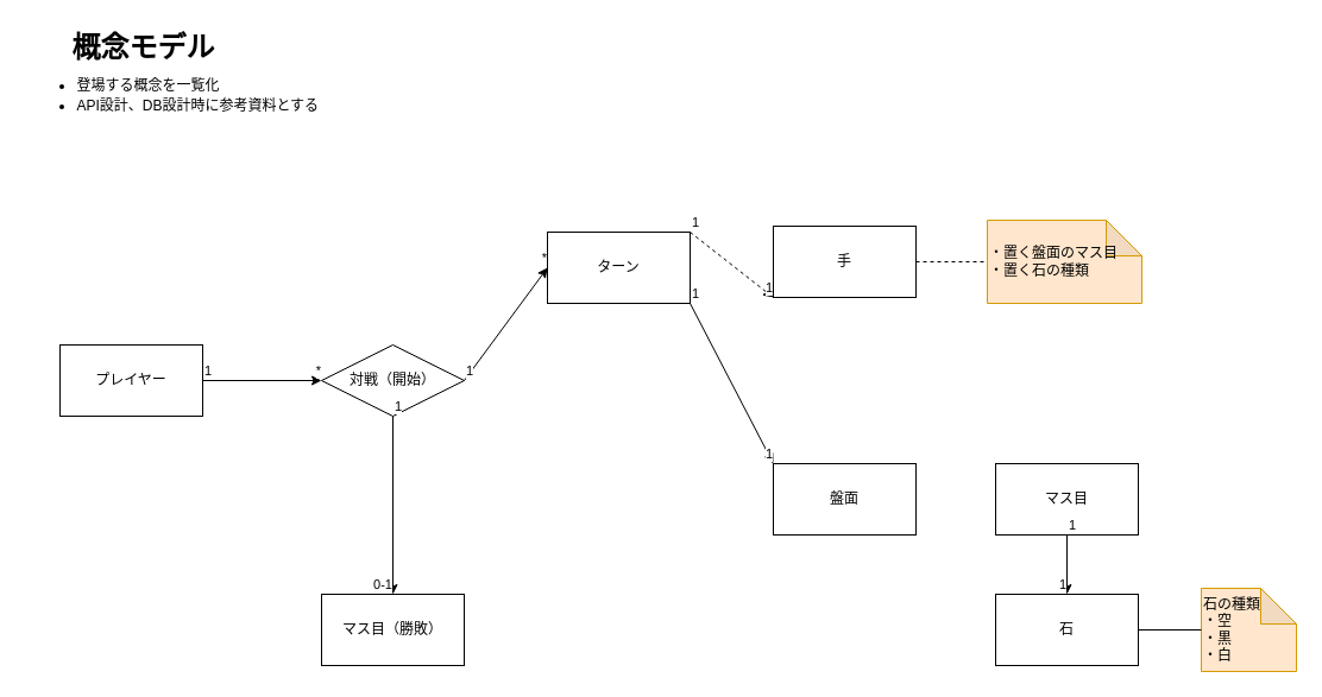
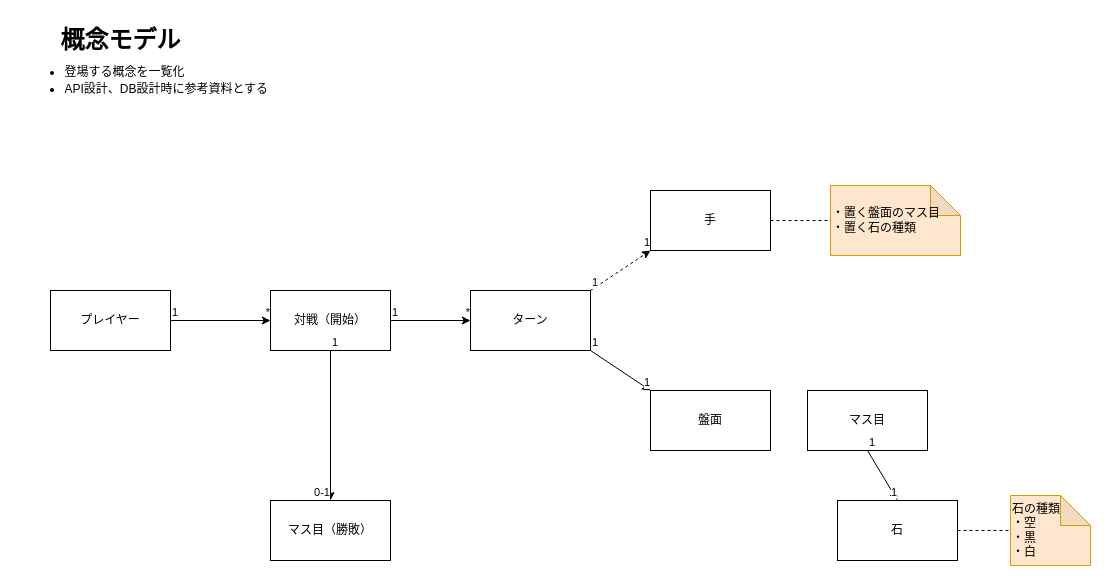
  <mxCell id="0" />
  <mxCell id="1" parent="0" />
  <mxCell id="2" value="概念モデル" style="text;strokeColor=none;fillColor=none;html=1;fontSize=24;fontStyle=1;verticalAlign=middle;align=center;" vertex="1" parent="1"><mxGeometry x="20" y="20" width="200" height="40" as="geometry" /></mxCell>
  <mxCell id="3" value="&lt;ul&gt;&lt;li style=&quot;padding-top: 0px; padding-bottom: 0px; margin: 0.2em; box-sizing: border-box; overflow-wrap: break-word;&quot;&gt;登場する概念を一覧化&lt;/li&gt;&lt;li style=&quot;padding-top: 0px; padding-bottom: 0px; margin: 0.2em; box-sizing: border-box; overflow-wrap: break-word;&quot;&gt;API設計、DB設計時に参考資料とする&lt;/li&gt;&lt;/ul&gt;" style="text;strokeColor=none;fillColor=none;html=1;whiteSpace=wrap;verticalAlign=middle;overflow=hidden;" vertex="1" parent="1"><mxGeometry x="20" y="50" width="550" height="60" as="geometry" /></mxCell>
- <mxCell id="4" value="対戦（開始）" style="rhombus;whiteSpace=wrap;html=1;fillColor=none;" vertex="1" parent="1"><mxGeometry x="270" y="290" width="120" height="60" as="geometry" /></mxCell>
+ <mxCell id="4" value="対戦（開始）" style="rounded=0;whiteSpace=wrap;html=1;fillColor=none;" vertex="1" parent="1"><mxGeometry x="270" y="290" width="120" height="60" as="geometry" /></mxCell>
  <mxCell id="5" value="盤面" style="rounded=0;whiteSpace=wrap;html=1;fillColor=none;" vertex="1" parent="1"><mxGeometry x="650" y="390" width="120" height="60" as="geometry" /></mxCell>
  <mxCell id="6" value="石" style="rounded=0;whiteSpace=wrap;html=1;fillColor=none;" vertex="1" parent="1"><mxGeometry x="837" y="500" width="120" height="60" as="geometry" /></mxCell>
  <mxCell id="7" value="石の種類&lt;br&gt;・空&lt;br&gt;・黒&lt;br&gt;・白" style="shape=note;whiteSpace=wrap;html=1;backgroundOutline=1;darkOpacity=0.05;fillColor=#ffe6cc;strokeColor=#d79b00;align=left;" vertex="1" parent="1"><mxGeometry x="1010" y="495" width="80" height="70" as="geometry" /></mxCell>
- <mxCell id="8" value="" style="endArrow=none;dashed=0;html=1;exitX=1;exitY=0.5;exitDx=0;exitDy=0;entryX=0;entryY=0.5;entryDx=0;entryDy=0;entryPerimeter=0;" edge="1" parent="1" source="6" target="7"><mxGeometry width="50" height="50" relative="1" as="geometry"><mxPoint x="400" y="360" as="sourcePoint" /><mxPoint x="450" y="310" as="targetPoint" /></mxGeometry></mxCell>
+ <mxCell id="8" value="" style="endArrow=none;dashed=1;html=1;exitX=1;exitY=0.5;exitDx=0;exitDy=0;entryX=0;entryY=0.5;entryDx=0;entryDy=0;entryPerimeter=0;" edge="1" parent="1" source="6" target="7"><mxGeometry width="50" height="50" relative="1" as="geometry"><mxPoint x="400" y="360" as="sourcePoint" /><mxPoint x="450" y="310" as="targetPoint" /></mxGeometry></mxCell>
  <mxCell id="9" value="プレイヤー" style="rounded=0;whiteSpace=wrap;html=1;fillColor=none;" vertex="1" parent="1"><mxGeometry x="50" y="290" width="120" height="60" as="geometry" /></mxCell>
  <mxCell id="10" value="" style="endArrow=classic;html=1;exitX=1;exitY=0.5;exitDx=0;exitDy=0;entryX=0;entryY=0.5;entryDx=0;entryDy=0;" edge="1" parent="1" source="9" target="4"><mxGeometry relative="1" as="geometry"><mxPoint x="200" y="330" as="sourcePoint" /><mxPoint x="270" y="320" as="targetPoint" /><Array as="points" /></mxGeometry></mxCell>
  <mxCell id="11" value="1" style="edgeLabel;resizable=0;html=1;align=left;verticalAlign=bottom;fillColor=none;" connectable="0" vertex="1" parent="10"><mxGeometry x="-1" relative="1" as="geometry" /></mxCell>
  <mxCell id="12" value="*" style="edgeLabel;resizable=0;html=1;align=right;verticalAlign=bottom;fillColor=none;" connectable="0" vertex="1" parent="10"><mxGeometry x="1" relative="1" as="geometry" /></mxCell>
  <mxCell id="13" value="マス目（勝敗）" style="rounded=0;whiteSpace=wrap;html=1;fillColor=none;" vertex="1" parent="1"><mxGeometry x="270" y="500" width="120" height="60" as="geometry" /></mxCell>
  <mxCell id="14" value="" style="endArrow=classic;html=1;exitX=0.5;exitY=1;exitDx=0;exitDy=0;entryX=0.5;entryY=0;entryDx=0;entryDy=0;" edge="1" parent="1" source="4" target="13"><mxGeometry relative="1" as="geometry"><mxPoint x="180" y="330" as="sourcePoint" /><mxPoint x="280" y="330" as="targetPoint" /><Array as="points" /></mxGeometry></mxCell>
  <mxCell id="15" value="1" style="edgeLabel;resizable=0;html=1;align=left;verticalAlign=bottom;fillColor=none;" connectable="0" vertex="1" parent="14"><mxGeometry x="-1" relative="1" as="geometry" /></mxCell>
  <mxCell id="16" value="0-1" style="edgeLabel;resizable=0;html=1;align=right;verticalAlign=bottom;fillColor=none;" connectable="0" vertex="1" parent="14"><mxGeometry x="1" relative="1" as="geometry" /></mxCell>
- <mxCell id="17" value="ターン" style="rounded=0;whiteSpace=wrap;html=1;fillColor=none;" vertex="1" parent="1"><mxGeometry x="460" y="195" width="120" height="60" as="geometry" /></mxCell>
+ <mxCell id="17" value="ターン" style="rounded=0;whiteSpace=wrap;html=1;fillColor=none;" vertex="1" parent="1"><mxGeometry x="470" y="290" width="120" height="60" as="geometry" /></mxCell>
  <mxCell id="18" value="" style="endArrow=classic;html=1;exitX=1;exitY=0.5;exitDx=0;exitDy=0;entryX=0;entryY=0.5;entryDx=0;entryDy=0;" edge="1" parent="1" source="4" target="17"><mxGeometry relative="1" as="geometry"><mxPoint x="460" y="360" as="sourcePoint" /><mxPoint x="460" y="430" as="targetPoint" /><Array as="points" /></mxGeometry></mxCell>
  <mxCell id="19" value="1" style="edgeLabel;resizable=0;html=1;align=left;verticalAlign=bottom;fillColor=none;" connectable="0" vertex="1" parent="18"><mxGeometry x="-1" relative="1" as="geometry" /></mxCell>
  <mxCell id="20" value="*" style="edgeLabel;resizable=0;html=1;align=right;verticalAlign=bottom;fillColor=none;" connectable="0" vertex="1" parent="18"><mxGeometry x="1" relative="1" as="geometry" /></mxCell>
  <mxCell id="21" value="" style="endArrow=classic;html=1;exitX=1;exitY=1;exitDx=0;exitDy=0;entryX=0;entryY=0;entryDx=0;entryDy=0;" edge="1" parent="1" source="17" target="5"><mxGeometry relative="1" as="geometry"><mxPoint x="400" y="330" as="sourcePoint" /><mxPoint x="480" y="330" as="targetPoint" /><Array as="points" /></mxGeometry></mxCell>
  <mxCell id="22" value="1" style="edgeLabel;resizable=0;html=1;align=left;verticalAlign=bottom;fillColor=none;" connectable="0" vertex="1" parent="21"><mxGeometry x="-1" relative="1" as="geometry" /></mxCell>
  <mxCell id="23" value="1" style="edgeLabel;resizable=0;html=1;align=right;verticalAlign=bottom;fillColor=none;" connectable="0" vertex="1" parent="21"><mxGeometry x="1" relative="1" as="geometry" /></mxCell>
- <mxCell id="24" value="マス目" style="rounded=0;whiteSpace=wrap;html=1;fillColor=none;" vertex="1" parent="1"><mxGeometry x="837" y="390" width="120" height="60" as="geometry" /></mxCell>
+ <mxCell id="24" value="マス目" style="rounded=0;whiteSpace=wrap;html=1;fillColor=none;" vertex="1" parent="1"><mxGeometry x="807" y="390" width="120" height="60" as="geometry" /></mxCell>
  <mxCell id="25" value="" style="endArrow=classic;html=1;exitX=0.5;exitY=1;exitDx=0;exitDy=0;entryX=0.5;entryY=0;entryDx=0;entryDy=0;" edge="1" parent="1" source="24" target="6"><mxGeometry relative="1" as="geometry"><mxPoint x="770" y="430" as="sourcePoint" /><mxPoint x="847" y="430" as="targetPoint" /><Array as="points" /></mxGeometry></mxCell>
  <mxCell id="26" value="1" style="edgeLabel;resizable=0;html=1;align=left;verticalAlign=bottom;fillColor=none;" connectable="0" vertex="1" parent="25"><mxGeometry x="-1" relative="1" as="geometry" /></mxCell>
  <mxCell id="27" value="1" style="edgeLabel;resizable=0;html=1;align=right;verticalAlign=bottom;fillColor=none;" connectable="0" vertex="1" parent="25"><mxGeometry x="1" relative="1" as="geometry" /></mxCell>
  <mxCell id="28" value="手" style="rounded=0;whiteSpace=wrap;html=1;fillColor=none;" vertex="1" parent="1"><mxGeometry x="650" y="190" width="120" height="60" as="geometry" /></mxCell>
  <mxCell id="29" value="" style="endArrow=classic;html=1;exitX=1;exitY=0;exitDx=0;exitDy=0;entryX=0;entryY=1;entryDx=0;entryDy=0;dashed=1;" edge="1" parent="1" source="17" target="28"><mxGeometry relative="1" as="geometry"><mxPoint x="600" y="360" as="sourcePoint" /><mxPoint x="650" y="400" as="targetPoint" /><Array as="points" /></mxGeometry></mxCell>
  <mxCell id="30" value="1" style="edgeLabel;resizable=0;html=1;align=left;verticalAlign=bottom;fillColor=none;" connectable="0" vertex="1" parent="29"><mxGeometry x="-1" relative="1" as="geometry" /></mxCell>
  <mxCell id="31" value="1" style="edgeLabel;resizable=0;html=1;align=right;verticalAlign=bottom;fillColor=none;" connectable="0" vertex="1" parent="29"><mxGeometry x="1" relative="1" as="geometry" /></mxCell>
  <mxCell id="32" value="・置く盤面のマス目&lt;br&gt;・置く石の種類" style="shape=note;whiteSpace=wrap;html=1;backgroundOutline=1;darkOpacity=0.05;fillColor=#ffe6cc;strokeColor=#d79b00;align=left;" vertex="1" parent="1"><mxGeometry x="830" y="185" width="130" height="70" as="geometry" /></mxCell>
  <mxCell id="33" value="" style="endArrow=none;dashed=1;html=1;exitX=1;exitY=0.5;exitDx=0;exitDy=0;entryX=0;entryY=0.5;entryDx=0;entryDy=0;entryPerimeter=0;" edge="1" parent="1" source="28" target="32"><mxGeometry width="50" height="50" relative="1" as="geometry"><mxPoint x="710" y="350" as="sourcePoint" /><mxPoint x="760" y="300" as="targetPoint" /></mxGeometry></mxCell>
